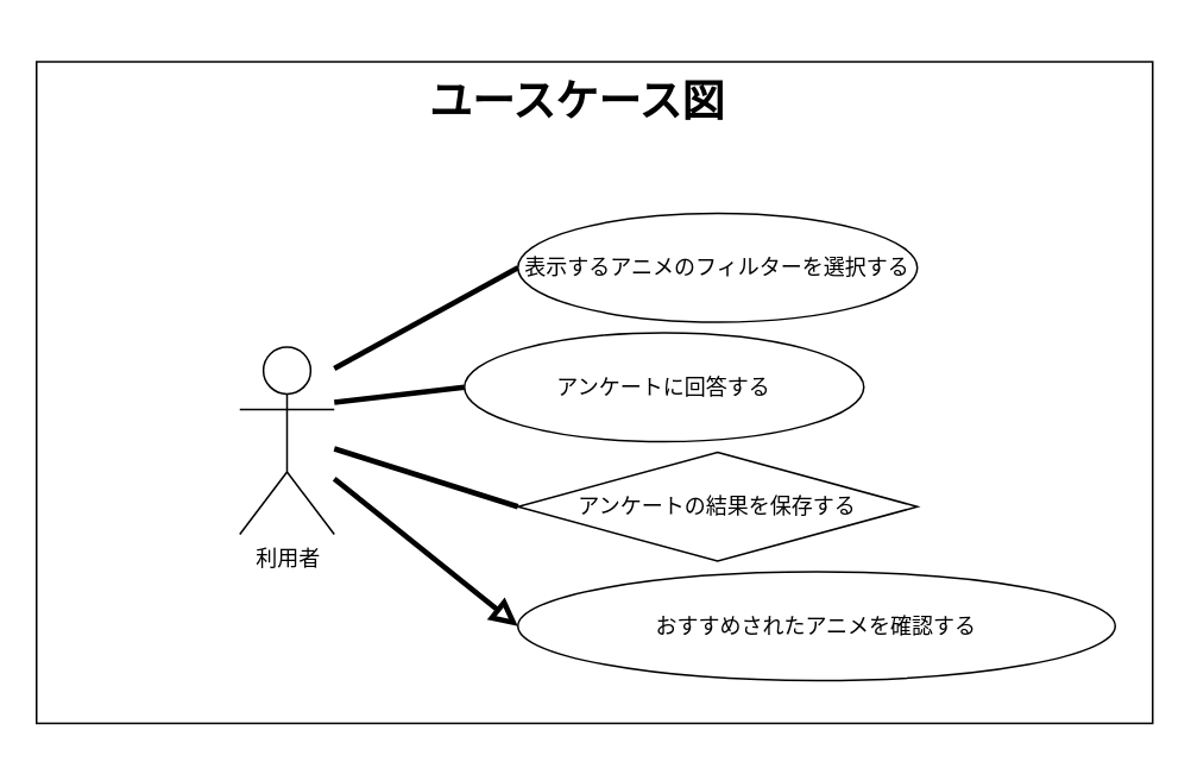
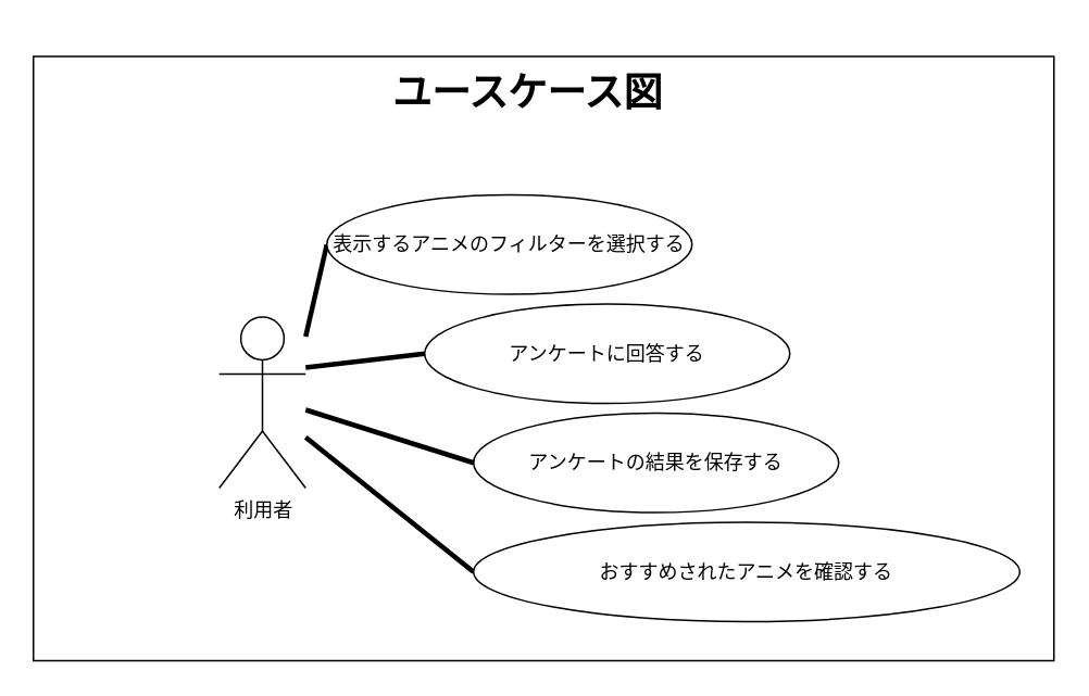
  <mxCell id="0" />
  <mxCell id="1" parent="0" />
  <mxCell id="2" value="" style="whiteSpace=wrap;html=1;movable=0;resizable=0;rotatable=0;deletable=0;editable=0;locked=1;connectable=0;" vertex="1" parent="1"><mxGeometry x="20" y="34" width="626" height="371" as="geometry" /></mxCell>
  <mxCell id="3" value="利用者" style="shape=umlActor;verticalLabelPosition=bottom;verticalAlign=top;html=1;movable=0;resizable=0;rotatable=0;deletable=0;editable=0;locked=1;connectable=0;" parent="1" vertex="1"><mxGeometry x="134" y="194" width="53" height="105" as="geometry" /></mxCell>
  <mxCell id="4" value="" style="endArrow=none;startArrow=none;endFill=0;startFill=0;endSize=8;html=1;verticalAlign=bottom;labelBackgroundColor=none;strokeWidth=3;rounded=0;fontSize=12;curved=1;entryX=0;entryY=0.5;entryDx=0;entryDy=0;movable=0;resizable=0;rotatable=0;deletable=0;editable=0;locked=1;connectable=0;" parent="1" target="5" edge="1"><mxGeometry width="160" relative="1" as="geometry"><mxPoint x="187" y="206" as="sourcePoint" /><mxPoint x="283" y="175" as="targetPoint" /></mxGeometry></mxCell>
- <mxCell id="5" value="表示するアニメのフィルターを選択する" style="ellipse;whiteSpace=wrap;html=1;movable=0;resizable=0;rotatable=0;deletable=0;editable=0;locked=1;connectable=0;" parent="1" vertex="1"><mxGeometry x="290" y="119" width="224" height="61" as="geometry" /></mxCell>
+ <mxCell id="5" value="表示するアニメのフィルターを選択する" style="ellipse;whiteSpace=wrap;html=1;movable=0;resizable=0;rotatable=0;deletable=0;editable=0;locked=1;connectable=0;" parent="1" vertex="1"><mxGeometry x="200" y="119" width="224" height="61" as="geometry" /></mxCell>
  <mxCell id="6" value="" style="endArrow=none;startArrow=none;endFill=0;startFill=0;endSize=8;html=1;verticalAlign=bottom;labelBackgroundColor=none;strokeWidth=3;rounded=0;fontSize=12;curved=1;entryX=0;entryY=0.5;entryDx=0;entryDy=0;movable=0;resizable=0;rotatable=0;deletable=0;editable=0;locked=1;connectable=0;" parent="1" target="7" edge="1"><mxGeometry width="160" relative="1" as="geometry"><mxPoint x="187" y="225" as="sourcePoint" /><mxPoint x="289" y="238" as="targetPoint" /></mxGeometry></mxCell>
  <mxCell id="7" value="アンケートに回答する" style="ellipse;whiteSpace=wrap;html=1;movable=0;resizable=0;rotatable=0;deletable=0;editable=0;locked=1;connectable=0;" parent="1" vertex="1"><mxGeometry x="260" y="186" width="224" height="61" as="geometry" /></mxCell>
- <mxCell id="8" value="アンケートの結果を保存する" style="rhombus;whiteSpace=wrap;html=1;movable=0;resizable=0;rotatable=0;deletable=0;editable=0;locked=1;connectable=0;" parent="1" vertex="1"><mxGeometry x="290" y="253" width="224" height="61" as="geometry" /></mxCell>
+ <mxCell id="8" value="アンケートの結果を保存する" style="ellipse;whiteSpace=wrap;html=1;movable=0;resizable=0;rotatable=0;deletable=0;editable=0;locked=1;connectable=0;" parent="1" vertex="1"><mxGeometry x="290" y="253" width="224" height="61" as="geometry" /></mxCell>
  <mxCell id="9" value="" style="endArrow=none;startArrow=none;endFill=0;startFill=0;endSize=8;html=1;verticalAlign=bottom;labelBackgroundColor=none;strokeWidth=3;rounded=0;fontSize=12;curved=1;entryX=0;entryY=0.5;entryDx=0;entryDy=0;movable=0;resizable=0;rotatable=0;deletable=0;editable=0;locked=1;connectable=0;" parent="1" target="8" edge="1"><mxGeometry width="160" relative="1" as="geometry"><mxPoint x="187" y="251" as="sourcePoint" /><mxPoint x="290" y="242" as="targetPoint" /></mxGeometry></mxCell>
- <mxCell id="10" value="" style="endArrow=block;startArrow=none;endFill=0;startFill=0;endSize=8;html=1;verticalAlign=bottom;labelBackgroundColor=none;strokeWidth=3;rounded=0;fontSize=12;curved=1;entryX=0;entryY=0.5;entryDx=0;entryDy=0;movable=0;resizable=0;rotatable=0;deletable=0;editable=0;locked=1;connectable=0;" parent="1" source="3" target="11" edge="1"><mxGeometry width="160" relative="1" as="geometry"><mxPoint x="185" y="273" as="sourcePoint" /><mxPoint x="285" y="340" as="targetPoint" /></mxGeometry></mxCell>
+ <mxCell id="10" value="" style="endArrow=none;startArrow=none;endFill=0;startFill=0;endSize=8;html=1;verticalAlign=bottom;labelBackgroundColor=none;strokeWidth=3;rounded=0;fontSize=12;curved=1;entryX=0;entryY=0.5;entryDx=0;entryDy=0;movable=0;resizable=0;rotatable=0;deletable=0;editable=0;locked=1;connectable=0;" parent="1" source="3" target="11" edge="1"><mxGeometry width="160" relative="1" as="geometry"><mxPoint x="185" y="273" as="sourcePoint" /><mxPoint x="285" y="340" as="targetPoint" /></mxGeometry></mxCell>
  <mxCell id="11" value="おすすめされたアニメを確認する" style="ellipse;whiteSpace=wrap;html=1;movable=0;resizable=0;rotatable=0;deletable=0;editable=0;locked=1;connectable=0;" parent="1" vertex="1"><mxGeometry x="290" y="320" width="335" height="61" as="geometry" /></mxCell>
  <mxCell id="12" value="&lt;h1&gt;ユースケース図&lt;/h1&gt;" style="text;html=1;align=center;verticalAlign=middle;resizable=0;points=[];autosize=1;strokeColor=none;fillColor=none;movable=0;rotatable=0;deletable=0;editable=0;locked=1;connectable=0;" vertex="1" parent="1"><mxGeometry x="231" y="20" width="184" height="73" as="geometry" /></mxCell>
